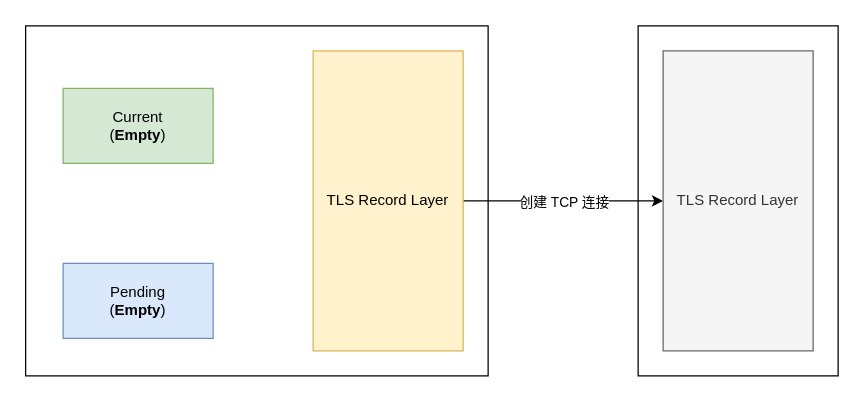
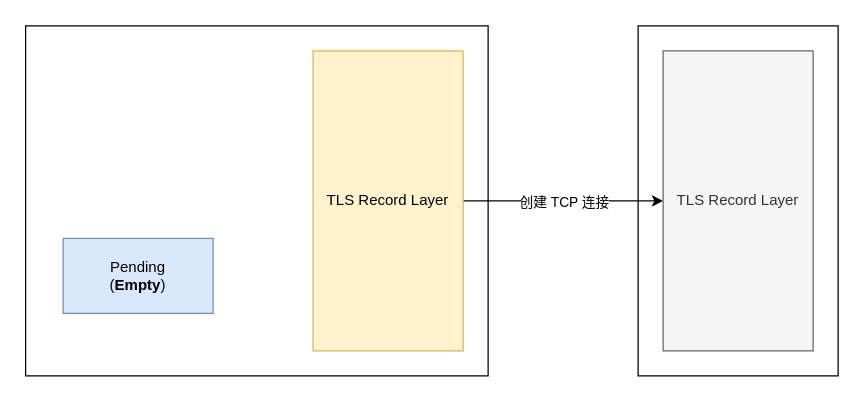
  <mxCell id="0" />
  <mxCell id="1" parent="0" />
  <mxCell id="2" value="" style="rounded=0;whiteSpace=wrap;html=1;" vertex="1" parent="1"><mxGeometry x="510" y="20" width="160" height="280" as="geometry" /></mxCell>
  <mxCell id="3" value="" style="rounded=0;whiteSpace=wrap;html=1;" vertex="1" parent="1"><mxGeometry x="20" y="20" width="370" height="280" as="geometry" /></mxCell>
- <mxCell id="4" value="Pending&lt;br&gt;(&lt;b&gt;Empty&lt;/b&gt;)" style="rounded=0;whiteSpace=wrap;html=1;fillColor=#dae8fc;strokeColor=#6c8ebf;" vertex="1" parent="1"><mxGeometry x="50" y="210" width="120" height="60" as="geometry" /></mxCell>
- <mxCell id="5" value="Current&lt;br&gt;(&lt;b&gt;Empty&lt;/b&gt;)" style="rounded=0;whiteSpace=wrap;html=1;fillColor=#d5e8d4;strokeColor=#82b366;" vertex="1" parent="1"><mxGeometry x="50" y="70" width="120" height="60" as="geometry" /></mxCell>
+ <mxCell id="4" value="Pending&lt;br&gt;(&lt;b&gt;Empty&lt;/b&gt;)" style="rounded=0;whiteSpace=wrap;html=1;fillColor=#dae8fc;strokeColor=#6c8ebf;" vertex="1" parent="1"><mxGeometry x="50" y="190" width="120" height="60" as="geometry" /></mxCell>
  <mxCell id="6" style="edgeStyle=orthogonalEdgeStyle;rounded=0;orthogonalLoop=1;jettySize=auto;html=1;exitX=1;exitY=0.5;exitDx=0;exitDy=0;entryX=0;entryY=0.5;entryDx=0;entryDy=0;" edge="1" parent="1" source="8" target="9"><mxGeometry relative="1" as="geometry" /></mxCell>
  <mxCell id="7" value="创建 TCP 连接" style="edgeLabel;html=1;align=center;verticalAlign=middle;resizable=0;points=[];" vertex="1" connectable="0" parent="6"><mxGeometry x="-0.29" y="2" relative="1" as="geometry"><mxPoint x="23" y="2" as="offset" /></mxGeometry></mxCell>
  <mxCell id="8" value="TLS Record Layer" style="rounded=0;whiteSpace=wrap;html=1;fillColor=#fff2cc;strokeColor=#d6b656;" vertex="1" parent="1"><mxGeometry x="250" y="40" width="120" height="240" as="geometry" /></mxCell>
  <mxCell id="9" value="TLS Record Layer" style="rounded=0;whiteSpace=wrap;html=1;fillColor=#f5f5f5;fontColor=#333333;strokeColor=#666666;" vertex="1" parent="1"><mxGeometry x="530" y="40" width="120" height="240" as="geometry" /></mxCell>
